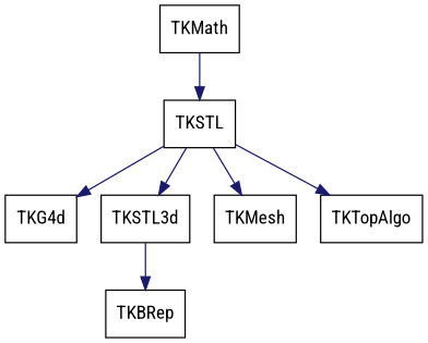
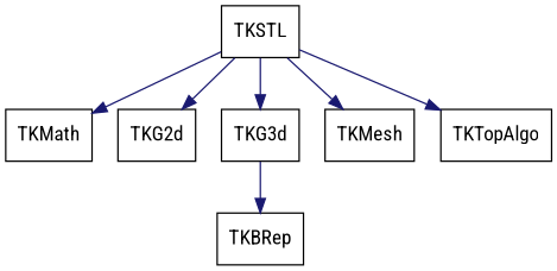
  digraph {
    aspect=1
    fontname="Roboto Condensed"
    node [fontname="Roboto Condensed" shape=box]
    edge [color=midnightblue fontname="Roboto Condensed" style=solid]
    TKSTL
    TKMath
-   TKG2d [label=TKG4d]
-   TKG3d [label=TKSTL3d]
+   TKG2d
+   TKG3d
    TKMesh
    TKTopAlgo
    TKBRep
-   TKMath -> TKSTL
+   TKSTL -> TKMath
    TKSTL -> TKG2d
    TKSTL -> TKG3d
    TKSTL -> TKMesh
    TKSTL -> TKTopAlgo
    TKG3d -> TKBRep
  }
